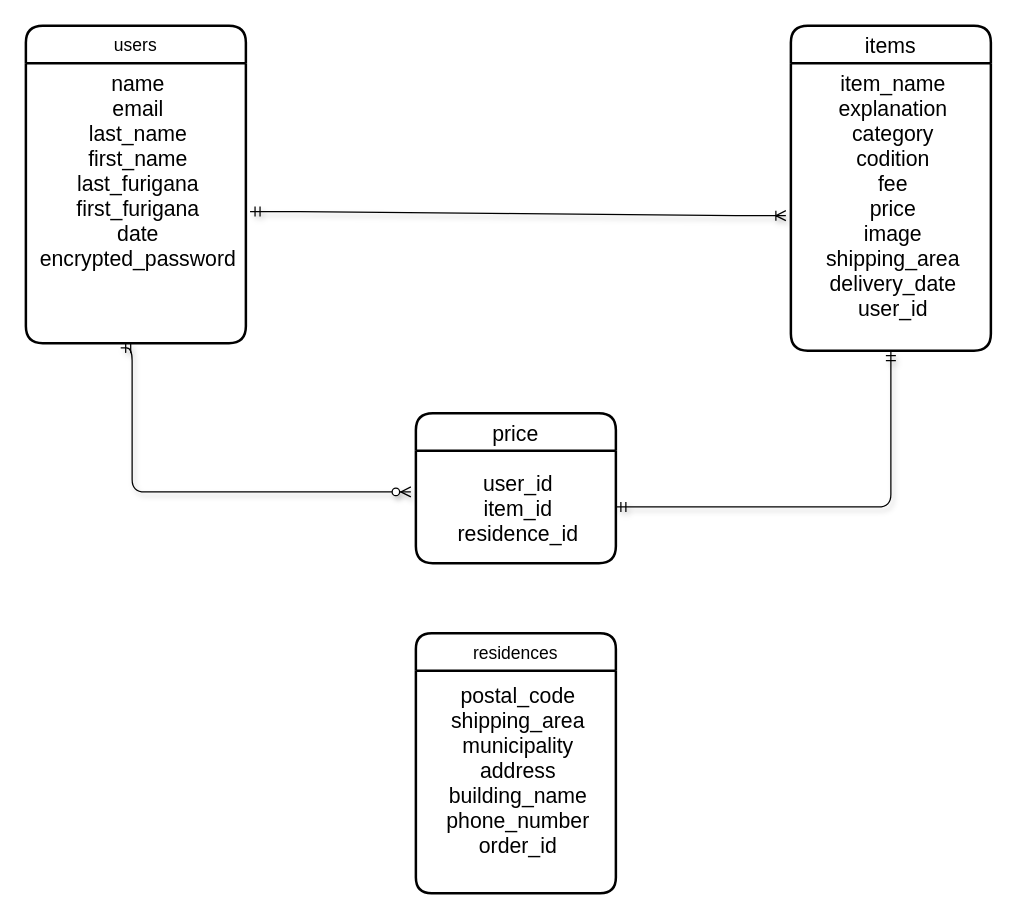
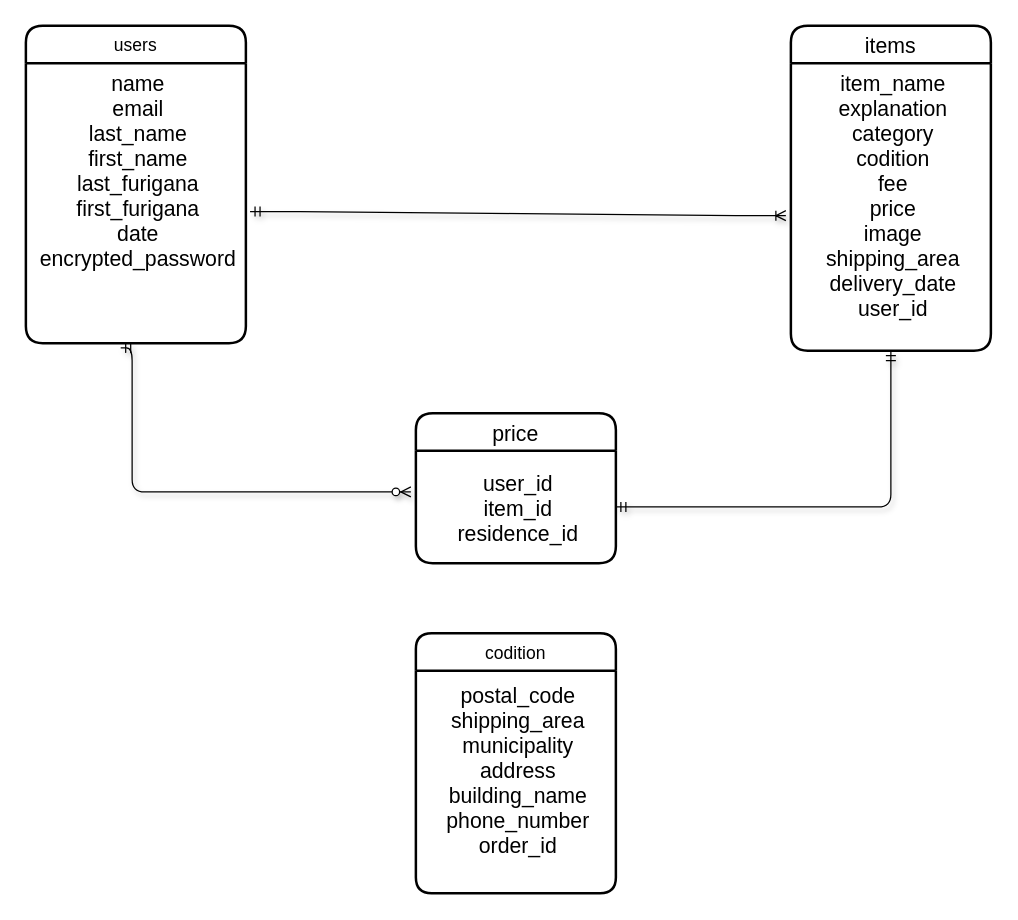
  <mxCell id="0" />
  <mxCell id="1" parent="0" />
  <mxCell id="2" value="users" style="swimlane;childLayout=stackLayout;horizontal=1;startSize=30;horizontalStack=0;fontSize=14;fontStyle=0;strokeWidth=2;resizeParent=0;resizeLast=1;shadow=0;dashed=0;align=center;rounded=1;" parent="1" vertex="1"><mxGeometry x="20" y="20" width="176" height="254" as="geometry" /></mxCell>
  <mxCell id="3" value="name&#10;email&#10;last_name&#10;first_name&#10;last_furigana&#10;first_furigana&#10;date&#10;encrypted_password" style="align=center;strokeColor=none;fillColor=none;spacingLeft=4;fontSize=17;verticalAlign=top;resizable=0;rotatable=0;part=1;rounded=1;" parent="2" vertex="1"><mxGeometry y="30" width="176" height="224" as="geometry" /></mxCell>
  <mxCell id="4" value="items" style="swimlane;childLayout=stackLayout;horizontal=1;startSize=30;horizontalStack=0;fontSize=17;fontStyle=0;strokeWidth=2;resizeParent=0;resizeLast=1;shadow=0;dashed=0;align=center;rounded=1;" parent="1" vertex="1"><mxGeometry x="632" y="20" width="160" height="260" as="geometry" /></mxCell>
  <mxCell id="5" value="item_name&#10;explanation&#10;category&#10;codition&#10;fee&#10;price&#10;image&#10;shipping_area&#10;delivery_date&#10;user_id&#10;" style="align=center;strokeColor=none;fillColor=none;spacingLeft=4;fontSize=17;verticalAlign=middle;resizable=0;rotatable=0;part=1;fontStyle=0;rounded=1;" parent="4" vertex="1"><mxGeometry y="30" width="160" height="230" as="geometry" /></mxCell>
  <mxCell id="6" value="price" style="swimlane;childLayout=stackLayout;horizontal=1;startSize=30;horizontalStack=0;fontSize=17;fontStyle=0;strokeWidth=2;resizeParent=0;resizeLast=1;shadow=0;dashed=0;align=center;rounded=1;verticalAlign=middle;" parent="1" vertex="1"><mxGeometry x="332" y="330" width="160" height="120" as="geometry" /></mxCell>
  <mxCell id="7" value="user_id&#10;item_id&#10;residence_id" style="align=center;strokeColor=none;fillColor=none;spacingLeft=4;fontSize=17;verticalAlign=middle;resizable=0;rotatable=0;part=1;rounded=1;" parent="6" vertex="1"><mxGeometry y="30" width="160" height="90" as="geometry" /></mxCell>
  <mxCell id="8" value="" style="edgeStyle=orthogonalEdgeStyle;fontSize=12;html=1;endArrow=ERmandOne;startArrow=ERmandOne;shadow=1;exitX=1;exitY=0.5;exitDx=0;exitDy=0;entryX=0.5;entryY=1;entryDx=0;entryDy=0;" parent="1" source="7" target="5" edge="1"><mxGeometry width="100" height="100" relative="1" as="geometry"><mxPoint x="548" y="406" as="sourcePoint" /><mxPoint x="648" y="306" as="targetPoint" /></mxGeometry></mxCell>
  <mxCell id="9" value="" style="edgeStyle=entityRelationEdgeStyle;fontSize=12;html=1;endArrow=ERoneToMany;startArrow=ERmandOne;shadow=1;exitX=1.019;exitY=0.53;exitDx=0;exitDy=0;exitPerimeter=0;" parent="1" source="3" edge="1"><mxGeometry width="100" height="100" relative="1" as="geometry"><mxPoint x="357" y="230" as="sourcePoint" /><mxPoint x="628" y="172" as="targetPoint" /></mxGeometry></mxCell>
  <mxCell id="10" value="" style="edgeStyle=orthogonalEdgeStyle;fontSize=12;html=1;endArrow=ERzeroToMany;startArrow=ERmandOne;shadow=1;entryX=-0.025;entryY=0.367;entryDx=0;entryDy=0;entryPerimeter=0;exitX=0.431;exitY=1.017;exitDx=0;exitDy=0;exitPerimeter=0;" parent="1" source="3" target="7" edge="1"><mxGeometry width="100" height="100" relative="1" as="geometry"><mxPoint x="164" y="442" as="sourcePoint" /><mxPoint x="176" y="340" as="targetPoint" /><Array as="points"><mxPoint x="105" y="393" /></Array></mxGeometry></mxCell>
- <mxCell id="11" value="residences" style="swimlane;childLayout=stackLayout;horizontal=1;startSize=30;horizontalStack=0;rounded=1;fontSize=14;fontStyle=0;strokeWidth=2;resizeParent=0;resizeLast=1;shadow=0;dashed=0;align=center;arcSize=14;verticalAlign=middle;" parent="1" vertex="1"><mxGeometry x="332" y="506" width="160" height="208" as="geometry" /></mxCell>
+ <mxCell id="11" value="codition" style="swimlane;childLayout=stackLayout;horizontal=1;startSize=30;horizontalStack=0;rounded=1;fontSize=14;fontStyle=0;strokeWidth=2;resizeParent=0;resizeLast=1;shadow=0;dashed=0;align=center;arcSize=14;verticalAlign=middle;" parent="1" vertex="1"><mxGeometry x="332" y="506" width="160" height="208" as="geometry" /></mxCell>
  <mxCell id="12" value="postal_code&#10;shipping_area&#10;municipality&#10;address&#10;building_name&#10;phone_number&#10;order_id&#10;" style="align=center;strokeColor=none;fillColor=none;spacingLeft=4;fontSize=17;verticalAlign=middle;resizable=0;rotatable=0;part=1;" parent="11" vertex="1"><mxGeometry y="30" width="160" height="178" as="geometry" /></mxCell>
